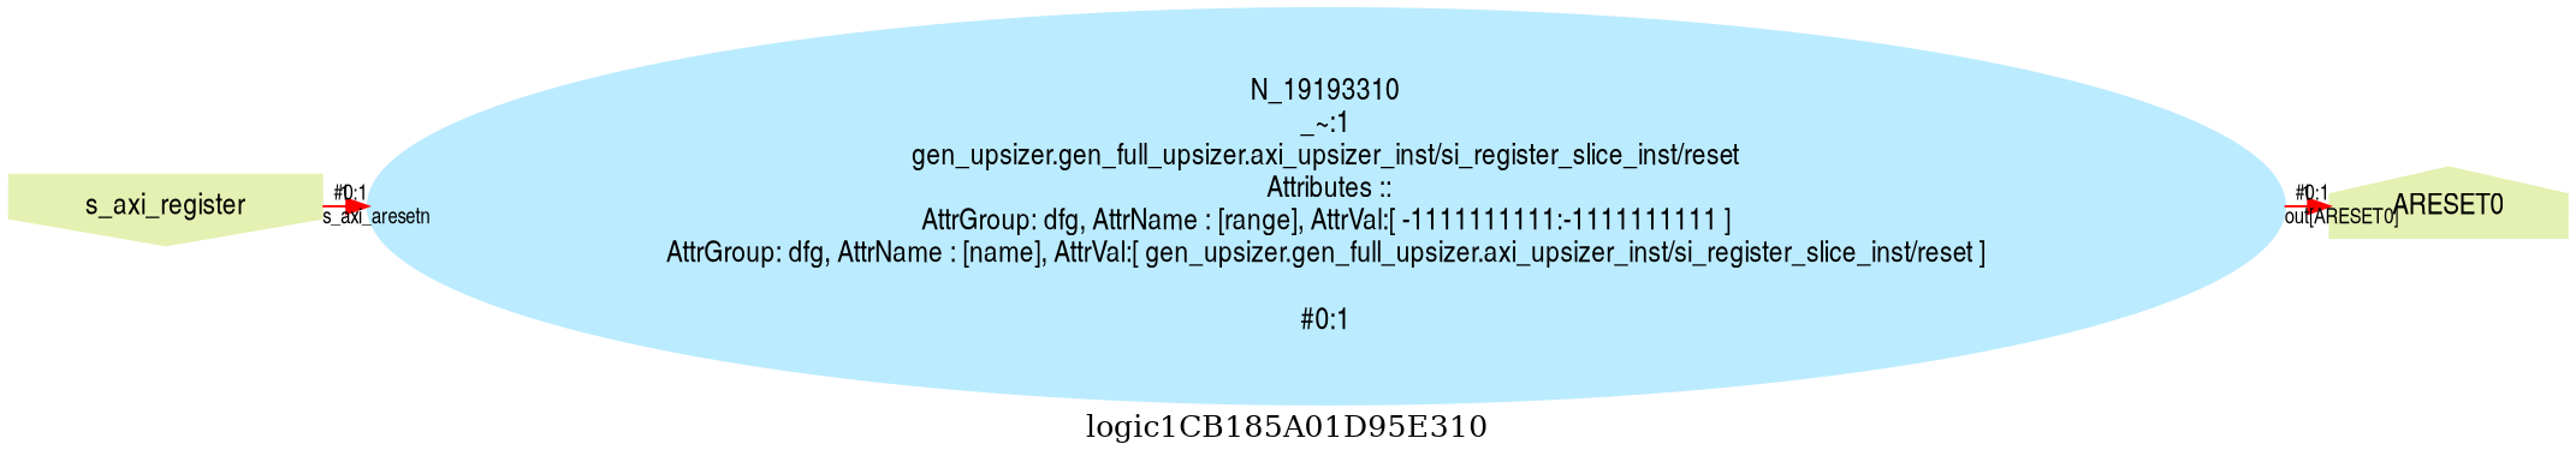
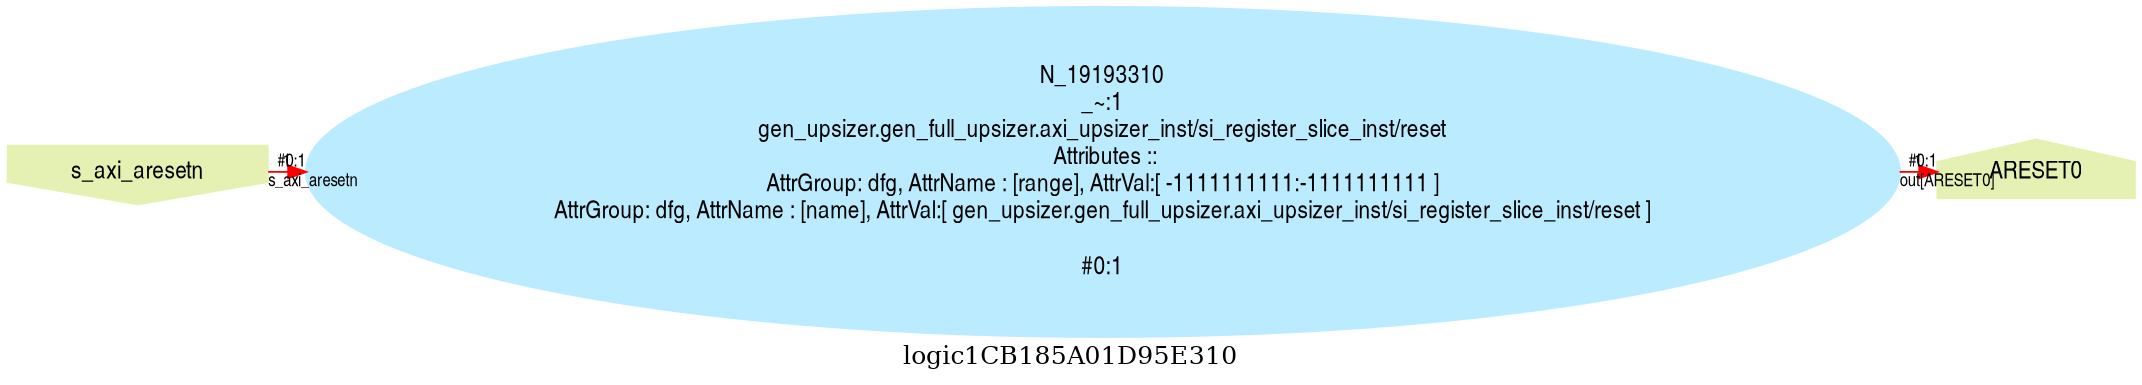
  digraph {
    label=logic1CB185A01D95E310
    ranksep=0.1
    splines=true
    rankdir=LR
    node [color="#e4f1b2" fontname=helveticanarrow style=filled]
    edge [color="#ff0000" fontname=helveticanarrow fontsize=10 headlabel="#0:1"]
-   n1 [label=s_axi_register shape=invhouse]
+   n1 [label=s_axi_aresetn shape=invhouse]
    n2 [label=ARESET0 shape=house]
    n3 [color="#bbebff" label="N_19193310\n_~:1\ngen_upsizer.gen_full_upsizer.axi_upsizer_inst/si_register_slice_inst/reset\n Attributes ::\nAttrGroup: dfg, AttrName : [range], AttrVal:[ -1111111111:-1111111111 ]\nAttrGroup: dfg, AttrName : [name], AttrVal:[ gen_upsizer.gen_full_upsizer.axi_upsizer_inst/si_register_slice_inst/reset ]\n\n#0:1\n"]
    subgraph sub_1 {
      rank=source
      n1
    }
    subgraph sub_2 {
      rank=sink
      n2
    }
    n1 -> n3 [label=1 taillabel=s_axi_aresetn]
    n3 -> n2 [label=1 taillabel="out[ARESET0]"]
  }
